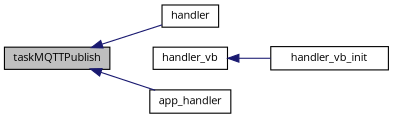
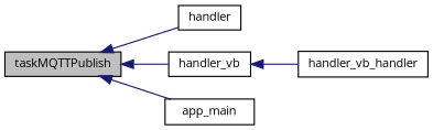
  digraph {
    fontname="Open Sans"
    rankdir=LR
    node [color=black fillcolor=white fontname="Open Sans" fontsize=10 shape=record style=filled]
    edge [color=midnightblue dir=back fontname="Open Sans" fontsize=10 labelfontname=Helvetica labelfontsize=10 style=solid]
    n1 [fillcolor=grey75 fontcolor=black height=0.2 label=taskMQTTPublish width=0.4]
    n2 [height=0.2 label=handler width=0.4]
    n3 [height=0.2 label=handler_vb width=0.4]
-   n4 [height=0.2 label=app_handler width=0.4]
-   n5 [height=0.2 label=handler_vb_init width=0.4]
+   n4 [height=0.2 label=app_main width=0.4]
+   n5 [height=0.2 label=handler_vb_handler width=0.4]
    n1 -> n2
+   n1 -> n3
    n1 -> n4
    n3 -> n5
  }
